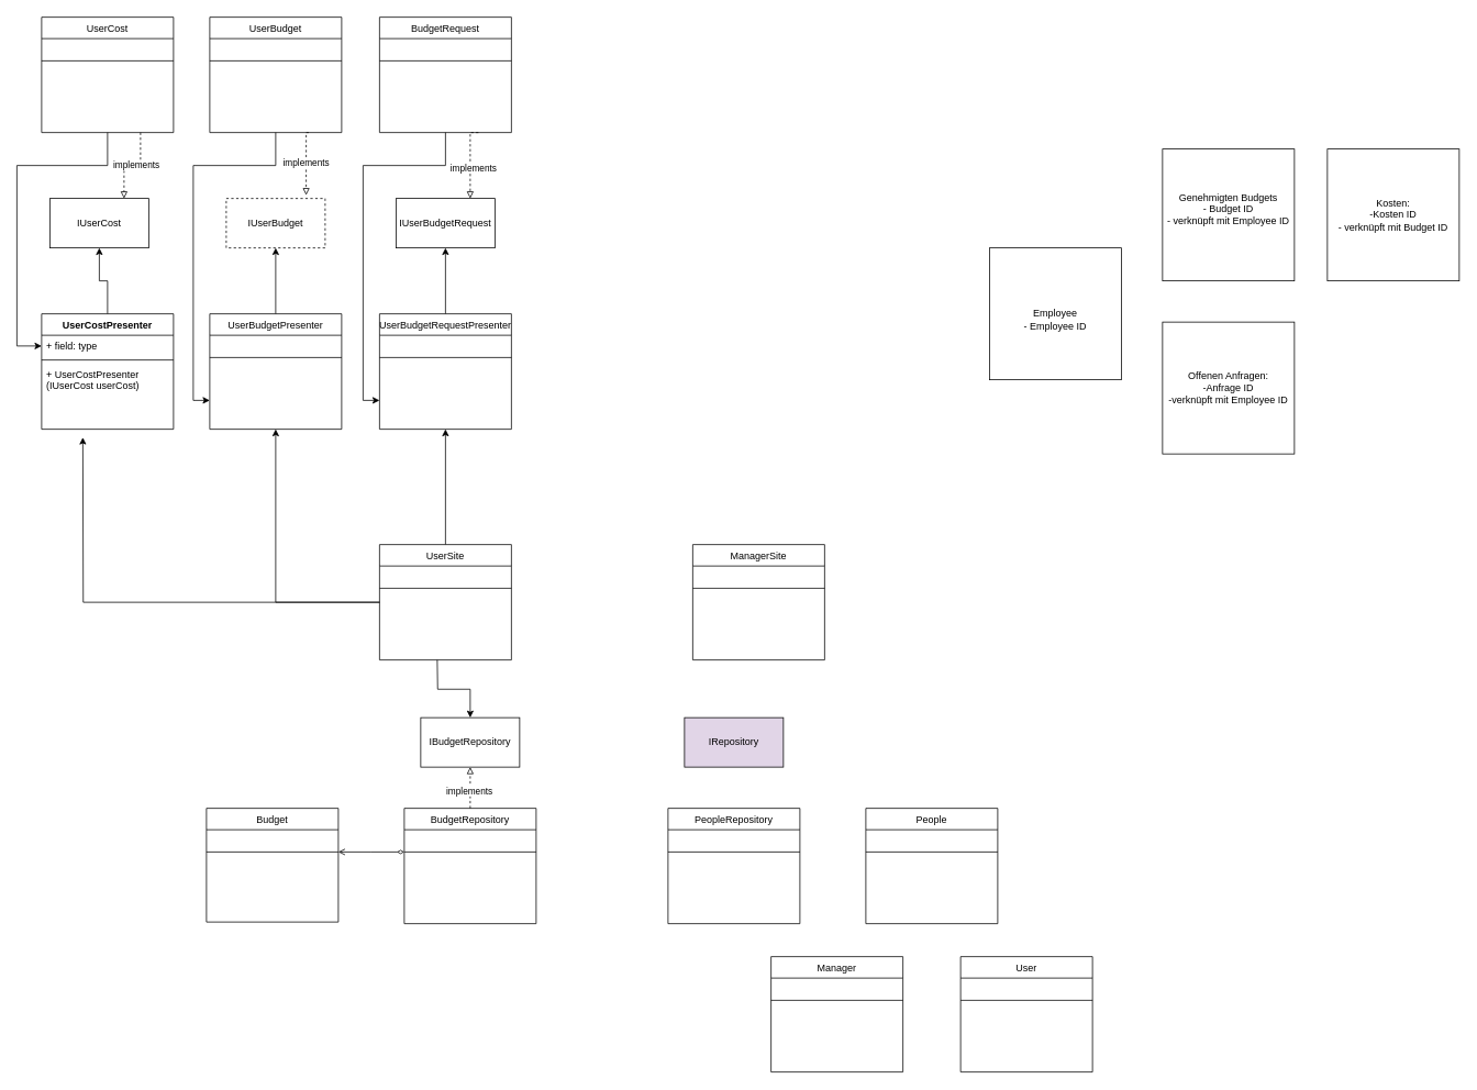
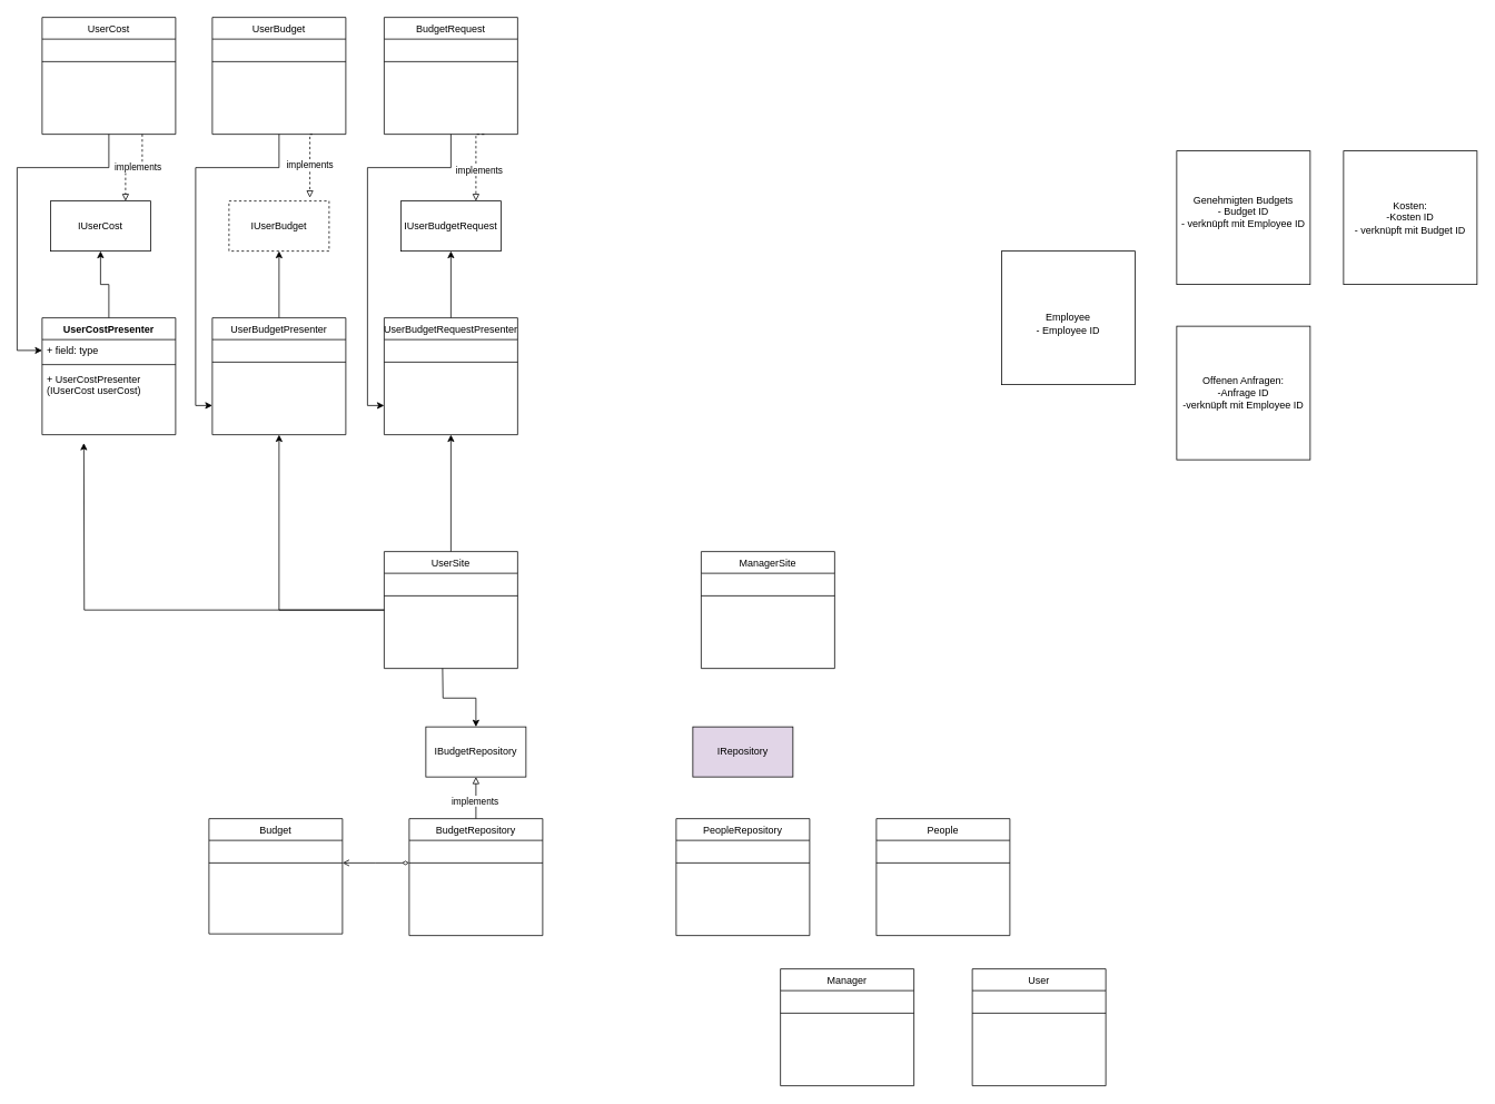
  <mxCell id="0" />
  <mxCell id="1" parent="0" />
  <mxCell id="2" value="Budget" style="swimlane;fontStyle=0;align=center;verticalAlign=top;childLayout=stackLayout;horizontal=1;startSize=26;horizontalStack=0;resizeParent=1;resizeLast=0;collapsible=1;marginBottom=0;rounded=0;shadow=0;strokeWidth=1;" parent="1" vertex="1"><mxGeometry x="250" y="980" width="160" height="138" as="geometry"><mxRectangle x="130" y="380" width="160" height="26" as="alternateBounds" /></mxGeometry></mxCell>
  <mxCell id="3" value="" style="line;html=1;strokeWidth=1;align=left;verticalAlign=middle;spacingTop=-1;spacingLeft=3;spacingRight=3;rotatable=0;labelPosition=right;points=[];portConstraint=eastwest;" parent="2" vertex="1"><mxGeometry y="26" width="160" height="54" as="geometry" /></mxCell>
  <mxCell id="4" value="BudgetRepository" style="swimlane;fontStyle=0;align=center;verticalAlign=top;childLayout=stackLayout;horizontal=1;startSize=26;horizontalStack=0;resizeParent=1;resizeLast=0;collapsible=1;marginBottom=0;rounded=0;shadow=0;strokeWidth=1;" parent="1" vertex="1"><mxGeometry x="490" y="980" width="160" height="140" as="geometry"><mxRectangle x="340" y="380" width="170" height="26" as="alternateBounds" /></mxGeometry></mxCell>
  <mxCell id="5" value="" style="line;html=1;strokeWidth=1;align=left;verticalAlign=middle;spacingTop=-1;spacingLeft=3;spacingRight=3;rotatable=0;labelPosition=right;points=[];portConstraint=eastwest;" parent="4" vertex="1"><mxGeometry y="26" width="160" height="54" as="geometry" /></mxCell>
  <mxCell id="6" value="" style="endArrow=diamondThin;startArrow=open;html=1;rounded=0;edgeStyle=orthogonalEdgeStyle;endFill=0;startFill=0;" parent="1" source="3" edge="1"><mxGeometry width="50" height="50" relative="1" as="geometry"><mxPoint x="520" y="1000" as="sourcePoint" /><mxPoint x="490" y="1033" as="targetPoint" /></mxGeometry></mxCell>
  <mxCell id="7" value="IBudgetRepository" style="rounded=0;whiteSpace=wrap;html=1;" parent="1" vertex="1"><mxGeometry x="510" y="870" width="120" height="60" as="geometry" /></mxCell>
  <mxCell id="8" value="ManagerSite" style="swimlane;fontStyle=0;align=center;verticalAlign=top;childLayout=stackLayout;horizontal=1;startSize=26;horizontalStack=0;resizeParent=1;resizeLast=0;collapsible=1;marginBottom=0;rounded=0;shadow=0;strokeWidth=1;" parent="1" vertex="1"><mxGeometry x="840" y="660" width="160" height="140" as="geometry"><mxRectangle x="340" y="380" width="170" height="26" as="alternateBounds" /></mxGeometry></mxCell>
  <mxCell id="9" value="" style="line;html=1;strokeWidth=1;align=left;verticalAlign=middle;spacingTop=-1;spacingLeft=3;spacingRight=3;rotatable=0;labelPosition=right;points=[];portConstraint=eastwest;" parent="8" vertex="1"><mxGeometry y="26" width="160" height="54" as="geometry" /></mxCell>
  <mxCell id="10" style="edgeStyle=orthogonalEdgeStyle;rounded=0;orthogonalLoop=1;jettySize=auto;html=1;entryX=0.5;entryY=1;entryDx=0;entryDy=0;endArrow=classic;endFill=1;" edge="1" parent="1" source="13" target="31"><mxGeometry relative="1" as="geometry" /></mxCell>
  <mxCell id="11" style="edgeStyle=orthogonalEdgeStyle;rounded=0;orthogonalLoop=1;jettySize=auto;html=1;entryX=0.5;entryY=1;entryDx=0;entryDy=0;endArrow=classic;endFill=1;" edge="1" parent="1" source="13" target="25"><mxGeometry relative="1" as="geometry" /></mxCell>
  <mxCell id="12" style="edgeStyle=orthogonalEdgeStyle;rounded=0;orthogonalLoop=1;jettySize=auto;html=1;endArrow=classic;endFill=1;" edge="1" parent="1" source="13"><mxGeometry relative="1" as="geometry"><mxPoint x="100" y="530" as="targetPoint" /></mxGeometry></mxCell>
  <mxCell id="13" value="UserSite" style="swimlane;fontStyle=0;align=center;verticalAlign=top;childLayout=stackLayout;horizontal=1;startSize=26;horizontalStack=0;resizeParent=1;resizeLast=0;collapsible=1;marginBottom=0;rounded=0;shadow=0;strokeWidth=1;" parent="1" vertex="1"><mxGeometry x="460" y="660" width="160" height="140" as="geometry"><mxRectangle x="340" y="380" width="170" height="26" as="alternateBounds" /></mxGeometry></mxCell>
  <mxCell id="14" value="" style="line;html=1;strokeWidth=1;align=left;verticalAlign=middle;spacingTop=-1;spacingLeft=3;spacingRight=3;rotatable=0;labelPosition=right;points=[];portConstraint=eastwest;" parent="13" vertex="1"><mxGeometry y="26" width="160" height="54" as="geometry" /></mxCell>
  <mxCell id="15" value="People" style="swimlane;fontStyle=0;align=center;verticalAlign=top;childLayout=stackLayout;horizontal=1;startSize=26;horizontalStack=0;resizeParent=1;resizeLast=0;collapsible=1;marginBottom=0;rounded=0;shadow=0;strokeWidth=1;" parent="1" vertex="1"><mxGeometry x="1050" y="980" width="160" height="140" as="geometry"><mxRectangle x="340" y="380" width="170" height="26" as="alternateBounds" /></mxGeometry></mxCell>
  <mxCell id="16" value="" style="line;html=1;strokeWidth=1;align=left;verticalAlign=middle;spacingTop=-1;spacingLeft=3;spacingRight=3;rotatable=0;labelPosition=right;points=[];portConstraint=eastwest;" parent="15" vertex="1"><mxGeometry y="26" width="160" height="54" as="geometry" /></mxCell>
  <mxCell id="17" value="PeopleRepository" style="swimlane;fontStyle=0;align=center;verticalAlign=top;childLayout=stackLayout;horizontal=1;startSize=26;horizontalStack=0;resizeParent=1;resizeLast=0;collapsible=1;marginBottom=0;rounded=0;shadow=0;strokeWidth=1;" parent="1" vertex="1"><mxGeometry x="810" y="980" width="160" height="140" as="geometry"><mxRectangle x="340" y="380" width="170" height="26" as="alternateBounds" /></mxGeometry></mxCell>
  <mxCell id="18" value="" style="line;html=1;strokeWidth=1;align=left;verticalAlign=middle;spacingTop=-1;spacingLeft=3;spacingRight=3;rotatable=0;labelPosition=right;points=[];portConstraint=eastwest;" parent="17" vertex="1"><mxGeometry y="26" width="160" height="54" as="geometry" /></mxCell>
  <mxCell id="19" value="User" style="swimlane;fontStyle=0;align=center;verticalAlign=top;childLayout=stackLayout;horizontal=1;startSize=26;horizontalStack=0;resizeParent=1;resizeLast=0;collapsible=1;marginBottom=0;rounded=0;shadow=0;strokeWidth=1;" parent="1" vertex="1"><mxGeometry x="1165" y="1160" width="160" height="140" as="geometry"><mxRectangle x="340" y="380" width="170" height="26" as="alternateBounds" /></mxGeometry></mxCell>
  <mxCell id="20" value="" style="line;html=1;strokeWidth=1;align=left;verticalAlign=middle;spacingTop=-1;spacingLeft=3;spacingRight=3;rotatable=0;labelPosition=right;points=[];portConstraint=eastwest;" parent="19" vertex="1"><mxGeometry y="26" width="160" height="54" as="geometry" /></mxCell>
  <mxCell id="21" value="Manager" style="swimlane;fontStyle=0;align=center;verticalAlign=top;childLayout=stackLayout;horizontal=1;startSize=26;horizontalStack=0;resizeParent=1;resizeLast=0;collapsible=1;marginBottom=0;rounded=0;shadow=0;strokeWidth=1;" parent="1" vertex="1"><mxGeometry x="935" y="1160" width="160" height="140" as="geometry"><mxRectangle x="340" y="380" width="170" height="26" as="alternateBounds" /></mxGeometry></mxCell>
  <mxCell id="22" value="" style="line;html=1;strokeWidth=1;align=left;verticalAlign=middle;spacingTop=-1;spacingLeft=3;spacingRight=3;rotatable=0;labelPosition=right;points=[];portConstraint=eastwest;" parent="21" vertex="1"><mxGeometry y="26" width="160" height="54" as="geometry" /></mxCell>
  <mxCell id="23" value="IRepository" style="rounded=0;whiteSpace=wrap;html=1;fillColor=#e1d5e7;" parent="1" vertex="1"><mxGeometry x="830" y="870" width="120" height="60" as="geometry" /></mxCell>
  <mxCell id="24" style="edgeStyle=orthogonalEdgeStyle;rounded=0;orthogonalLoop=1;jettySize=auto;html=1;entryX=0.5;entryY=1;entryDx=0;entryDy=0;endArrow=classic;endFill=1;" edge="1" parent="1" source="25" target="34"><mxGeometry relative="1" as="geometry" /></mxCell>
  <mxCell id="25" value="UserBudgetPresenter" style="swimlane;fontStyle=0;align=center;verticalAlign=top;childLayout=stackLayout;horizontal=1;startSize=26;horizontalStack=0;resizeParent=1;resizeLast=0;collapsible=1;marginBottom=0;rounded=0;shadow=0;strokeWidth=1;" vertex="1" parent="1"><mxGeometry x="254" y="380" width="160" height="140" as="geometry"><mxRectangle x="340" y="380" width="170" height="26" as="alternateBounds" /></mxGeometry></mxCell>
  <mxCell id="26" value="" style="line;html=1;strokeWidth=1;align=left;verticalAlign=middle;spacingTop=-1;spacingLeft=3;spacingRight=3;rotatable=0;labelPosition=right;points=[];portConstraint=eastwest;" vertex="1" parent="25"><mxGeometry y="26" width="160" height="54" as="geometry" /></mxCell>
  <mxCell id="27" style="edgeStyle=orthogonalEdgeStyle;rounded=0;orthogonalLoop=1;jettySize=auto;html=1;dashed=1;endArrow=block;endFill=0;entryX=0.75;entryY=0;entryDx=0;entryDy=0;exitX=0.75;exitY=1;exitDx=0;exitDy=0;" edge="1" parent="1" source="37" target="33"><mxGeometry relative="1" as="geometry"><Array as="points"><mxPoint x="170" y="200" /><mxPoint x="150" y="200" /></Array></mxGeometry></mxCell>
  <mxCell id="28" value="implements" style="edgeLabel;html=1;align=center;verticalAlign=middle;resizable=0;points=[];" vertex="1" connectable="0" parent="27"><mxGeometry x="-0.075" y="-1" relative="1" as="geometry"><mxPoint as="offset" /></mxGeometry></mxCell>
  <mxCell id="29" style="edgeStyle=orthogonalEdgeStyle;rounded=0;orthogonalLoop=1;jettySize=auto;html=1;entryX=0.5;entryY=1;entryDx=0;entryDy=0;endArrow=classic;endFill=1;exitX=0.5;exitY=0;exitDx=0;exitDy=0;" edge="1" parent="1" source="52" target="33"><mxGeometry relative="1" as="geometry"><mxPoint x="125" y="380" as="sourcePoint" /></mxGeometry></mxCell>
  <mxCell id="30" style="edgeStyle=orthogonalEdgeStyle;rounded=0;orthogonalLoop=1;jettySize=auto;html=1;entryX=0.5;entryY=1;entryDx=0;entryDy=0;endArrow=classic;endFill=1;" edge="1" parent="1" source="31" target="35"><mxGeometry relative="1" as="geometry" /></mxCell>
  <mxCell id="31" value="UserBudgetRequestPresenter" style="swimlane;fontStyle=0;align=center;verticalAlign=top;childLayout=stackLayout;horizontal=1;startSize=26;horizontalStack=0;resizeParent=1;resizeLast=0;collapsible=1;marginBottom=0;rounded=0;shadow=0;strokeWidth=1;" vertex="1" parent="1"><mxGeometry x="460" y="380" width="160" height="140" as="geometry"><mxRectangle x="340" y="380" width="170" height="26" as="alternateBounds" /></mxGeometry></mxCell>
  <mxCell id="32" value="" style="line;html=1;strokeWidth=1;align=left;verticalAlign=middle;spacingTop=-1;spacingLeft=3;spacingRight=3;rotatable=0;labelPosition=right;points=[];portConstraint=eastwest;" vertex="1" parent="31"><mxGeometry y="26" width="160" height="54" as="geometry" /></mxCell>
  <mxCell id="33" value="IUserCost" style="rounded=0;whiteSpace=wrap;html=1;" vertex="1" parent="1"><mxGeometry x="60" y="240" width="120" height="60" as="geometry" /></mxCell>
  <mxCell id="34" value="IUserBudget" style="rounded=0;whiteSpace=wrap;html=1;dashed=1;" vertex="1" parent="1"><mxGeometry x="274" y="240" width="120" height="60" as="geometry" /></mxCell>
  <mxCell id="35" value="IUserBudgetRequest" style="rounded=0;whiteSpace=wrap;html=1;" vertex="1" parent="1"><mxGeometry x="480" y="240" width="120" height="60" as="geometry" /></mxCell>
  <mxCell id="36" style="edgeStyle=orthogonalEdgeStyle;rounded=0;orthogonalLoop=1;jettySize=auto;html=1;entryX=0;entryY=0.5;entryDx=0;entryDy=0;endArrow=classic;endFill=1;" edge="1" parent="1" source="37" target="53"><mxGeometry relative="1" as="geometry"><mxPoint x="40" y="440" as="targetPoint" /><Array as="points"><mxPoint y="200" x="130" /><mxPoint x="20" y="200" /><mxPoint x="20" y="419" /></Array></mxGeometry></mxCell>
  <mxCell id="37" value="UserCost" style="swimlane;fontStyle=0;align=center;verticalAlign=top;childLayout=stackLayout;horizontal=1;startSize=26;horizontalStack=0;resizeParent=1;resizeLast=0;collapsible=1;marginBottom=0;rounded=0;shadow=0;strokeWidth=1;" vertex="1" parent="1"><mxGeometry x="50" y="20" width="160" height="140" as="geometry"><mxRectangle x="340" y="380" width="170" height="26" as="alternateBounds" /></mxGeometry></mxCell>
  <mxCell id="38" value="" style="line;html=1;strokeWidth=1;align=left;verticalAlign=middle;spacingTop=-1;spacingLeft=3;spacingRight=3;rotatable=0;labelPosition=right;points=[];portConstraint=eastwest;" vertex="1" parent="37"><mxGeometry y="26" width="160" height="54" as="geometry" /></mxCell>
  <mxCell id="39" style="edgeStyle=orthogonalEdgeStyle;rounded=0;orthogonalLoop=1;jettySize=auto;html=1;entryX=0;entryY=0.75;entryDx=0;entryDy=0;endArrow=classic;endFill=1;" edge="1" parent="1" source="42" target="25"><mxGeometry relative="1" as="geometry"><Array as="points"><mxPoint x="334" y="200" /><mxPoint x="234" y="200" /><mxPoint x="234" y="485" /></Array></mxGeometry></mxCell>
  <mxCell id="40" style="edgeStyle=orthogonalEdgeStyle;rounded=0;orthogonalLoop=1;jettySize=auto;html=1;entryX=0.808;entryY=-0.067;entryDx=0;entryDy=0;entryPerimeter=0;endArrow=block;endFill=0;exitX=0.75;exitY=1;exitDx=0;exitDy=0;dashed=1;" edge="1" parent="1" source="42" target="34"><mxGeometry relative="1" as="geometry"><Array as="points"><mxPoint x="371" y="160" /></Array></mxGeometry></mxCell>
  <mxCell id="41" value="implements" style="edgeLabel;html=1;align=center;verticalAlign=middle;resizable=0;points=[];" vertex="1" connectable="0" parent="40"><mxGeometry x="0.013" relative="1" as="geometry"><mxPoint as="offset" /></mxGeometry></mxCell>
  <mxCell id="42" value="UserBudget" style="swimlane;fontStyle=0;align=center;verticalAlign=top;childLayout=stackLayout;horizontal=1;startSize=26;horizontalStack=0;resizeParent=1;resizeLast=0;collapsible=1;marginBottom=0;rounded=0;shadow=0;strokeWidth=1;" vertex="1" parent="1"><mxGeometry x="254" y="20" width="160" height="140" as="geometry"><mxRectangle x="340" y="380" width="170" height="26" as="alternateBounds" /></mxGeometry></mxCell>
  <mxCell id="43" value="" style="line;html=1;strokeWidth=1;align=left;verticalAlign=middle;spacingTop=-1;spacingLeft=3;spacingRight=3;rotatable=0;labelPosition=right;points=[];portConstraint=eastwest;" vertex="1" parent="42"><mxGeometry y="26" width="160" height="54" as="geometry" /></mxCell>
  <mxCell id="44" style="edgeStyle=orthogonalEdgeStyle;rounded=0;orthogonalLoop=1;jettySize=auto;html=1;entryX=0;entryY=0.75;entryDx=0;entryDy=0;endArrow=classic;endFill=1;" edge="1" parent="1" source="47" target="31"><mxGeometry relative="1" as="geometry"><Array as="points"><mxPoint x="540" y="200" /><mxPoint x="440" y="200" /><mxPoint x="440" y="485" /></Array></mxGeometry></mxCell>
  <mxCell id="45" style="edgeStyle=orthogonalEdgeStyle;rounded=0;orthogonalLoop=1;jettySize=auto;html=1;entryX=0.75;entryY=0;entryDx=0;entryDy=0;endArrow=block;endFill=0;exitX=0.75;exitY=1;exitDx=0;exitDy=0;dashed=1;" edge="1" parent="1" source="47" target="35"><mxGeometry relative="1" as="geometry"><Array as="points"><mxPoint x="570" y="160" /></Array></mxGeometry></mxCell>
  <mxCell id="46" value="implements" style="edgeLabel;html=1;align=center;verticalAlign=middle;resizable=0;points=[];" vertex="1" connectable="0" parent="45"><mxGeometry x="0.156" y="3" relative="1" as="geometry"><mxPoint as="offset" /></mxGeometry></mxCell>
  <mxCell id="47" value="BudgetRequest" style="swimlane;fontStyle=0;align=center;verticalAlign=top;childLayout=stackLayout;horizontal=1;startSize=26;horizontalStack=0;resizeParent=1;resizeLast=0;collapsible=1;marginBottom=0;rounded=0;shadow=0;strokeWidth=1;" vertex="1" parent="1"><mxGeometry x="460" y="20" width="160" height="140" as="geometry"><mxRectangle x="340" y="380" width="170" height="26" as="alternateBounds" /></mxGeometry></mxCell>
  <mxCell id="48" value="" style="line;html=1;strokeWidth=1;align=left;verticalAlign=middle;spacingTop=-1;spacingLeft=3;spacingRight=3;rotatable=0;labelPosition=right;points=[];portConstraint=eastwest;" vertex="1" parent="47"><mxGeometry y="26" width="160" height="54" as="geometry" /></mxCell>
- <mxCell id="49" value="" style="endArrow=block;html=1;rounded=0;edgeStyle=orthogonalEdgeStyle;entryX=0.5;entryY=1;entryDx=0;entryDy=0;exitX=0.5;exitY=0;exitDx=0;exitDy=0;dashed=1;endFill=0;" edge="1" parent="1" source="4" target="7"><mxGeometry width="50" height="50" relative="1" as="geometry"><mxPoint x="430" y="980" as="sourcePoint" /><mxPoint x="480" y="930" as="targetPoint" /></mxGeometry></mxCell>
+ <mxCell id="49" value="" style="endArrow=block;html=1;rounded=0;edgeStyle=orthogonalEdgeStyle;entryX=0.5;entryY=1;entryDx=0;entryDy=0;exitX=0.5;exitY=0;exitDx=0;exitDy=0;dashed=0;endFill=0;" edge="1" parent="1" source="4" target="7"><mxGeometry width="50" height="50" relative="1" as="geometry"><mxPoint x="430" y="980" as="sourcePoint" /><mxPoint x="480" y="930" as="targetPoint" /></mxGeometry></mxCell>
  <mxCell id="50" value="implements" style="edgeLabel;html=1;align=center;verticalAlign=middle;resizable=0;points=[];" vertex="1" connectable="0" parent="49"><mxGeometry x="-0.12" y="2" relative="1" as="geometry"><mxPoint as="offset" /></mxGeometry></mxCell>
  <mxCell id="51" value="" style="endArrow=classic;html=1;rounded=0;edgeStyle=orthogonalEdgeStyle;entryX=0.5;entryY=0;entryDx=0;entryDy=0;" edge="1" parent="1" target="7"><mxGeometry width="50" height="50" relative="1" as="geometry"><mxPoint x="530" y="800" as="sourcePoint" /><mxPoint x="580" y="800" as="targetPoint" /></mxGeometry></mxCell>
  <mxCell id="52" value="UserCostPresenter" style="swimlane;fontStyle=1;align=center;verticalAlign=top;childLayout=stackLayout;horizontal=1;startSize=26;horizontalStack=0;resizeParent=1;resizeParentMax=0;resizeLast=0;collapsible=1;marginBottom=0;" vertex="1" parent="1"><mxGeometry x="50" y="380" width="160" height="140" as="geometry" /></mxCell>
  <mxCell id="53" value="+ field: type" style="text;strokeColor=none;fillColor=none;align=left;verticalAlign=top;spacingLeft=4;spacingRight=4;overflow=hidden;rotatable=0;points=[[0,0.5],[1,0.5]];portConstraint=eastwest;" vertex="1" parent="52"><mxGeometry y="26" width="160" height="26" as="geometry" /></mxCell>
  <mxCell id="54" value="" style="line;strokeWidth=1;fillColor=none;align=left;verticalAlign=middle;spacingTop=-1;spacingLeft=3;spacingRight=3;rotatable=0;labelPosition=right;points=[];portConstraint=eastwest;" vertex="1" parent="52"><mxGeometry y="52" width="160" height="8" as="geometry" /></mxCell>
  <mxCell id="55" value="+ UserCostPresenter&#10;(IUserCost userCost)" style="text;strokeColor=none;fillColor=none;align=left;verticalAlign=top;spacingLeft=4;spacingRight=4;overflow=hidden;rotatable=0;points=[[0,0.5],[1,0.5]];portConstraint=eastwest;" vertex="1" parent="52"><mxGeometry y="60" width="160" height="80" as="geometry" /></mxCell>
  <mxCell id="56" value="&lt;div&gt;Offenen Anfragen:&lt;/div&gt;&lt;div&gt;-Anfrage ID&lt;br&gt;&lt;/div&gt;&lt;div&gt;-verknüpft mit Employee ID&lt;br&gt;&lt;/div&gt;" style="whiteSpace=wrap;html=1;aspect=fixed;" vertex="1" parent="1"><mxGeometry x="1410" y="390" width="160" height="160" as="geometry" /></mxCell>
  <mxCell id="57" value="&lt;div&gt;Genehmigten Budgets&lt;/div&gt;&lt;div&gt;- Budget ID&lt;/div&gt;&lt;div&gt;- verknüpft mit Employee ID&lt;/div&gt;&lt;div&gt;&lt;br&gt;&lt;/div&gt;" style="whiteSpace=wrap;html=1;aspect=fixed;" vertex="1" parent="1"><mxGeometry x="1410" y="180" width="160" height="160" as="geometry" /></mxCell>
  <mxCell id="58" value="&lt;div&gt;Kosten:&lt;/div&gt;&lt;div&gt;-Kosten ID&lt;br&gt;&lt;/div&gt;&lt;div&gt;- verknüpft mit Budget ID&lt;br&gt;&lt;/div&gt;" style="whiteSpace=wrap;html=1;aspect=fixed;" vertex="1" parent="1"><mxGeometry x="1610" y="180" width="160" height="160" as="geometry" /></mxCell>
  <mxCell id="59" value="&lt;div&gt;&lt;br&gt;&lt;/div&gt;&lt;div&gt;Employee&lt;/div&gt;&lt;div&gt;- Employee ID&lt;br&gt;&lt;/div&gt;" style="whiteSpace=wrap;html=1;aspect=fixed;" vertex="1" parent="1"><mxGeometry x="1200" y="300" width="160" height="160" as="geometry" /></mxCell>
